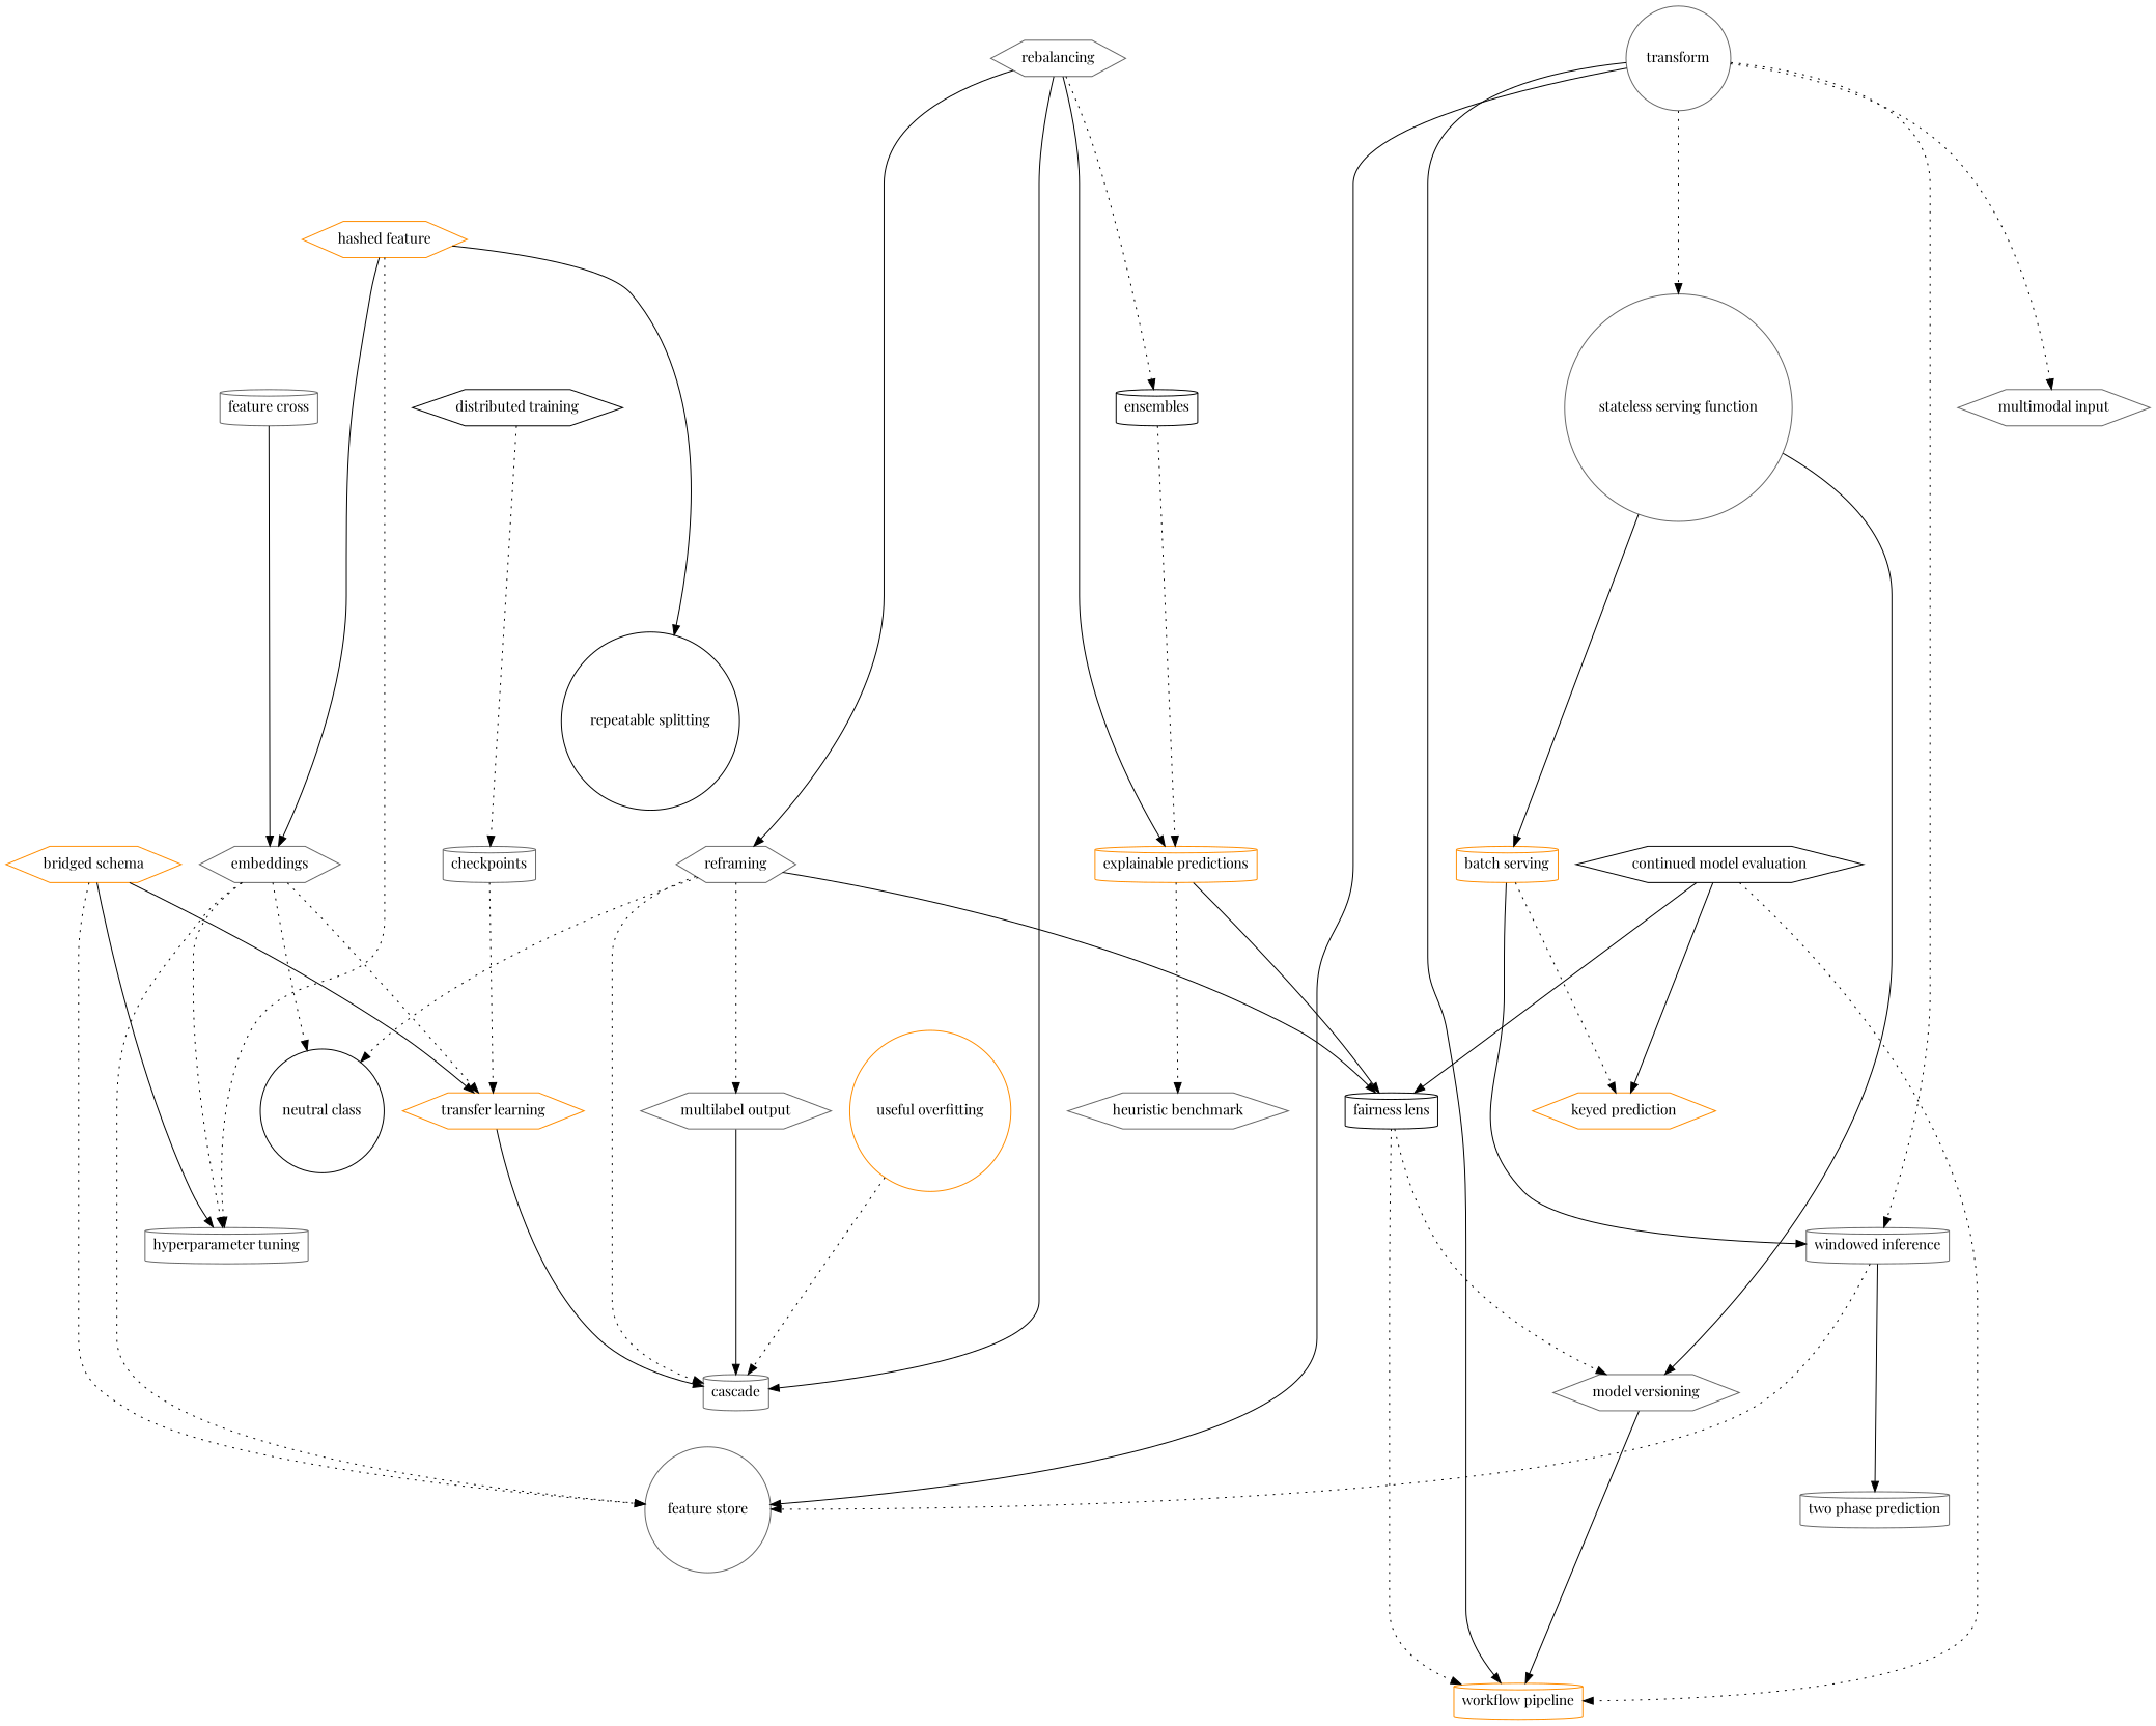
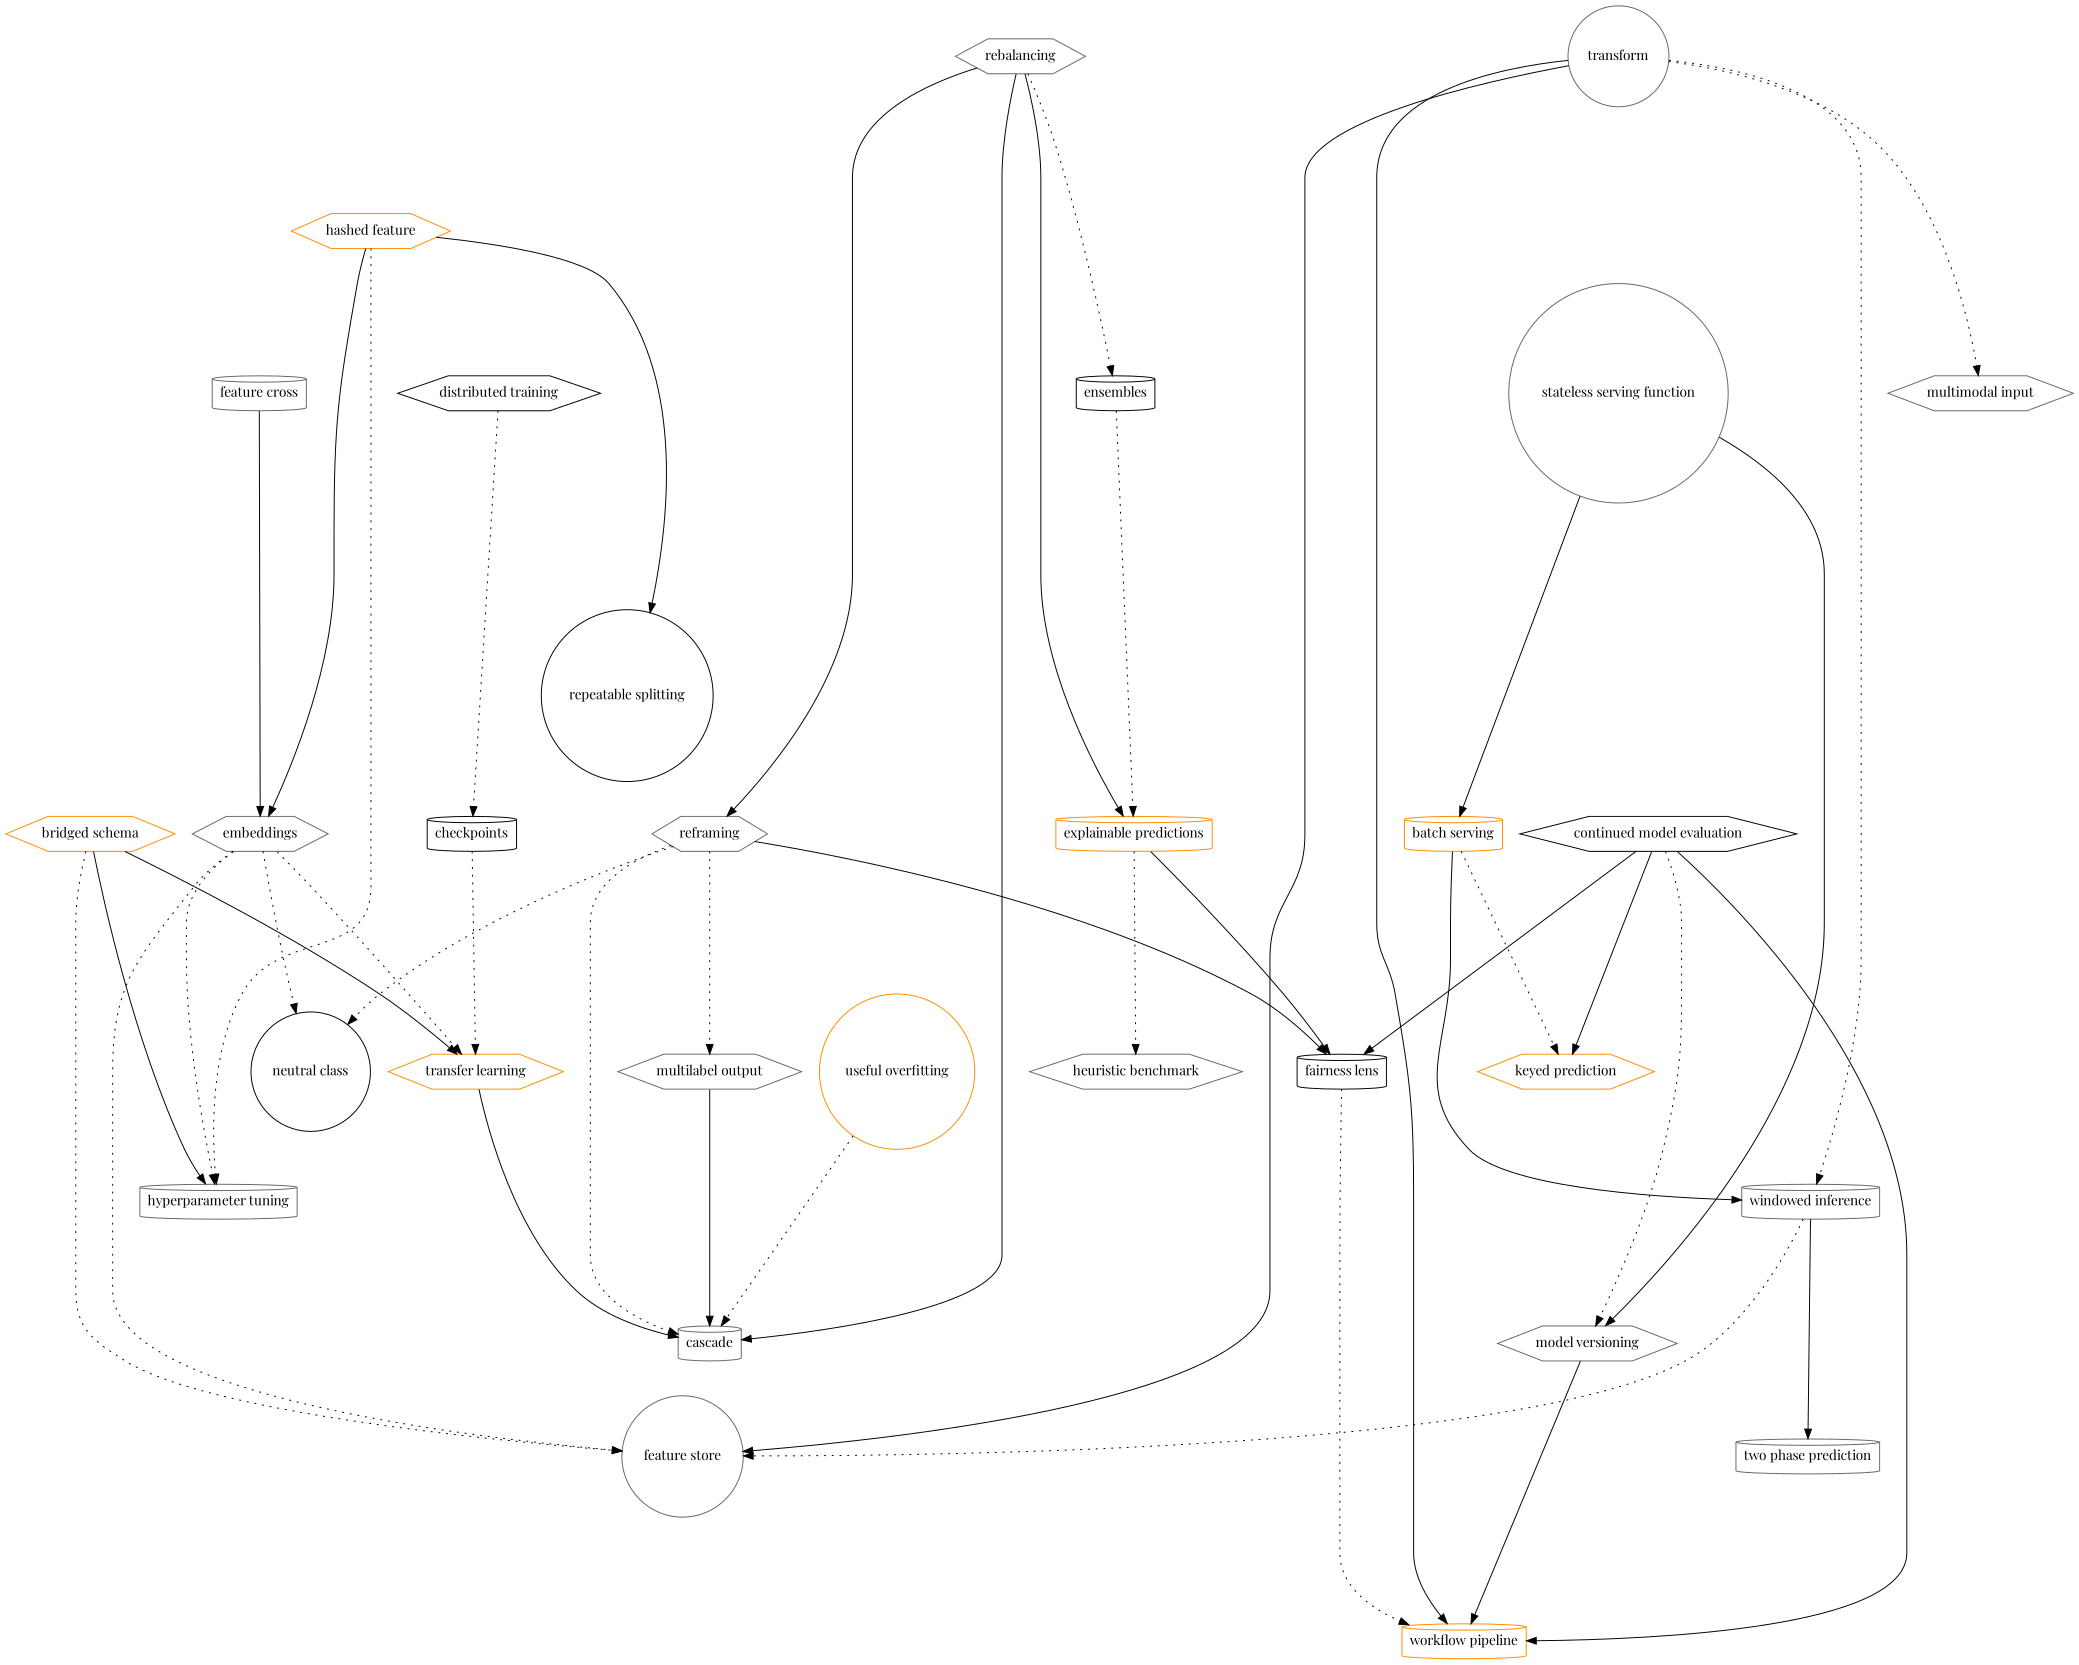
  digraph {
    fontname="Playfair Display"
    node [color=gray40 fontname="Playfair Display" shape=hexagon]
    edge [fontname="Playfair Display" minlen=4 style=solid]
    "hashed feature" [color=darkorange]
    embeddings
    "repeatable splitting" [color=black shape=circle]
    "hyperparameter tuning" [shape=cylinder]
    "transfer learning" [color=darkorange]
    "feature store" [shape=circle]
    "neutral class" [color=black shape=circle]
    cascade [shape=cylinder]
    "feature cross" [shape=cylinder]
    transform [shape=circle]
    "multimodal input"
    "stateless serving function" [shape=circle]
    "windowed inference" [shape=cylinder]
    "workflow pipeline" [color=darkorange shape=cylinder]
    "model versioning"
    "batch serving" [color=darkorange shape=cylinder]
    "two phase prediction" [shape=cylinder]
    reframing
    "multilabel output"
    "fairness lens" [color=black shape=cylinder]
    ensembles [color=black shape=cylinder]
    "explainable predictions" [color=darkorange shape=cylinder]
    "heuristic benchmark"
    "useful overfitting" [color=darkorange shape=circle]
    rebalancing
-   checkpoints [shape=cylinder]
+   checkpoints [color=black shape=cylinder]
    "distributed training" [color=black]
    "keyed prediction" [color=darkorange]
    "continued model evaluation" [color=black]
    "bridged schema" [color=darkorange]
    "hashed feature" -> embeddings [minlen=5]
    "hashed feature" -> "repeatable splitting"
    "hashed feature" -> "hyperparameter tuning" [style=dotted]
    embeddings -> "hyperparameter tuning" [minlen=5 style=dotted]
    embeddings -> "transfer learning" [style=dotted]
    embeddings -> "feature store" [style=dotted]
    embeddings -> "neutral class" [style=dotted]
    "transfer learning" -> cascade
    "feature cross" -> embeddings
    transform -> "feature store"
    transform -> "multimodal input" [style=dotted]
-   transform -> "stateless serving function" [style=dotted]
    transform -> "windowed inference" [style=dotted]
    transform -> "workflow pipeline"
    "stateless serving function" -> "model versioning"
    "stateless serving function" -> "batch serving"
    "windowed inference" -> "feature store" [style=dotted]
    "windowed inference" -> "two phase prediction"
    "model versioning" -> "workflow pipeline"
    "batch serving" -> "windowed inference" [minlen=5]
    "batch serving" -> "keyed prediction" [style=dotted]
    reframing -> "neutral class" [style=dotted]
    reframing -> cascade [style=dotted]
    reframing -> "multilabel output" [style=dotted]
    reframing -> "fairness lens"
    "multilabel output" -> cascade
    "fairness lens" -> "workflow pipeline" [minlen=5 style=dotted]
    ensembles -> "explainable predictions" [style=dotted]
    "explainable predictions" -> "fairness lens"
    "explainable predictions" -> "heuristic benchmark" [style=dotted]
    "useful overfitting" -> cascade [style=dotted]
    rebalancing -> cascade
    rebalancing -> reframing
    rebalancing -> ensembles [style=dotted]
    rebalancing -> "explainable predictions"
    checkpoints -> "transfer learning" [style=dotted]
    "distributed training" -> checkpoints [style=dotted]
-   "continued model evaluation" -> "workflow pipeline" [style=dotted]
-   "fairness lens" -> "model versioning" [style=dotted]
+   "continued model evaluation" -> "workflow pipeline"
+   "continued model evaluation" -> "model versioning" [style=dotted]
    "continued model evaluation" -> "fairness lens"
    "continued model evaluation" -> "keyed prediction"
    "bridged schema" -> "hyperparameter tuning" [minlen=5]
    "bridged schema" -> "transfer learning"
    "bridged schema" -> "feature store" [style=dotted]
  }
